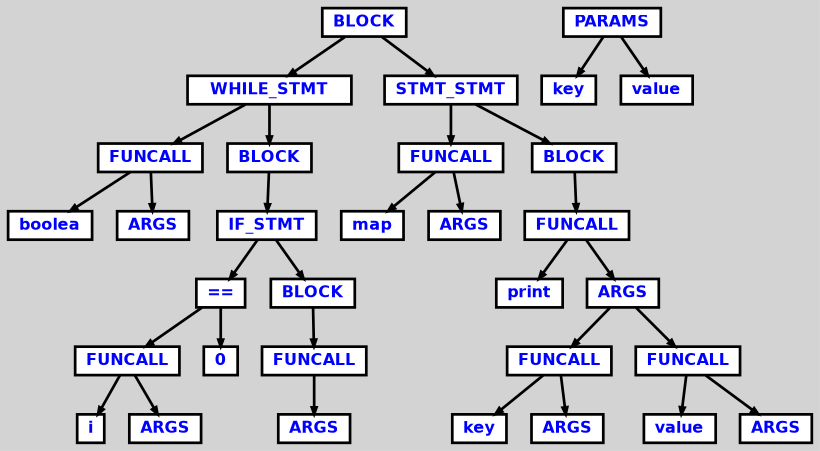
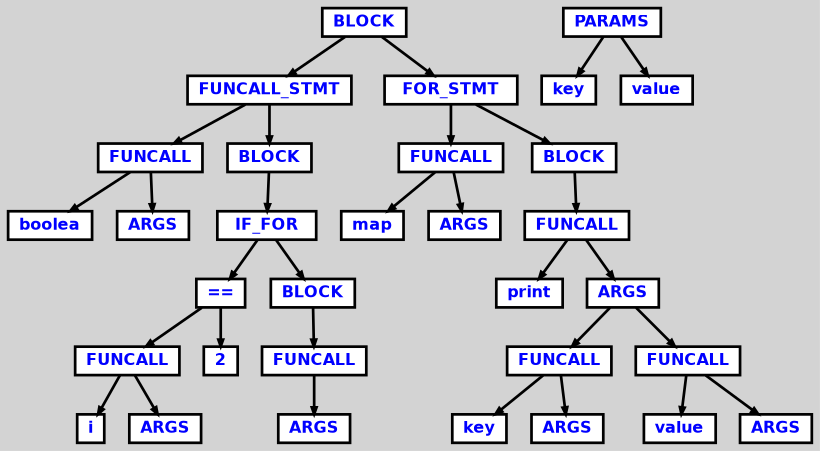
  digraph {
    bgcolor=lightgrey
    ordering=out
    ranksep=.4
    node [color=black fillcolor=white fixedsize=false fontcolor=blue fontname="Helvetica-bold" fontsize=12 shape=box style="filled, solid, bold"]
    edge [arrowsize=.5 color=black style=bold]
    n1 [height=.25 label=BLOCK width=.25]
-   n2 [height=.25 label=WHILE_STMT width=.25]
-   n3 [height=.25 label=STMT_STMT width=.25]
+   n2 [height=.25 label=FUNCALL_STMT width=.25]
+   n3 [height=.25 label=FOR_STMT width=.25]
    n4 [height=.25 label=FUNCALL width=.25]
    n5 [height=.25 label=BLOCK width=.25]
    n6 [height=.25 label=FUNCALL width=.25]
    n7 [height=.25 label=BLOCK width=.25]
    n8 [height=.25 label=boolea width=.25]
    n9 [height=.25 label=ARGS width=.25]
-   n10 [height=.25 label=IF_STMT width=.25]
+   n10 [height=.25 label=IF_FOR width=.25]
    n11 [height=.25 label="==" width=.25]
    n12 [height=.25 label=BLOCK width=.25]
    n13 [height=.25 label=FUNCALL width=.25]
-   n14 [height=.25 label=0 width=.25]
+   n14 [height=.25 label=2 width=.25]
    n15 [height=.25 label=FUNCALL width=.25]
    n16 [height=.25 label=i width=.25]
    n17 [height=.25 label=ARGS width=.25]
    n18 [height=.25 label=ARGS width=.25]
    n19 [height=.25 label=PARAMS width=.25]
    n20 [height=.25 label=key width=.25]
    n21 [height=.25 label=value width=.25]
    n22 [height=.25 label=map width=.25]
    n23 [height=.25 label=ARGS width=.25]
    n24 [height=.25 label=FUNCALL width=.25]
    n25 [height=.25 label=print width=.25]
    n26 [height=.25 label=ARGS width=.25]
    n27 [height=.25 label=FUNCALL width=.25]
    n28 [height=.25 label=FUNCALL width=.25]
    n29 [height=.25 label=key width=.25]
    n30 [height=.25 label=ARGS width=.25]
    n31 [height=.25 label=value width=.25]
    n32 [height=.25 label=ARGS width=.25]
    n1 -> n2
    n1 -> n3
    n2 -> n4
    n2 -> n5
    n3 -> n6
    n3 -> n7
    n4 -> n8
    n4 -> n9
    n5 -> n10
    n6 -> n22
    n6 -> n23
    n7 -> n24
    n10 -> n11
    n10 -> n12
    n11 -> n13
    n11 -> n14
    n12 -> n15
    n13 -> n16
    n13 -> n17
    n15 -> n18
    n19 -> n20
    n19 -> n21
    n24 -> n25
    n24 -> n26
    n26 -> n27
    n26 -> n28
    n27 -> n29
    n27 -> n30
    n28 -> n31
    n28 -> n32
  }
